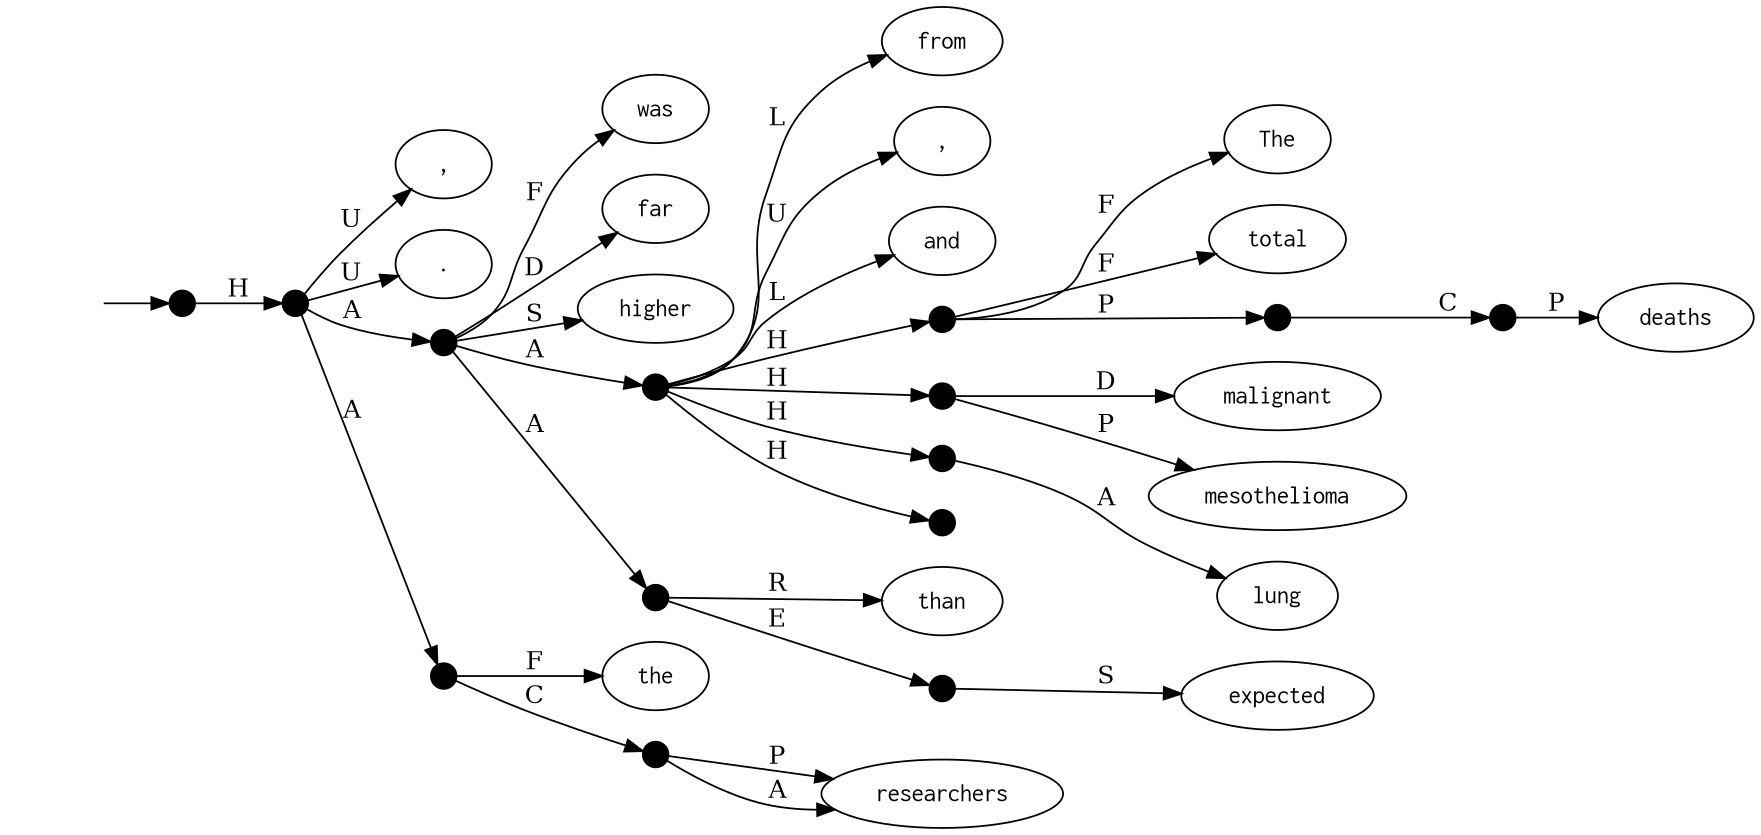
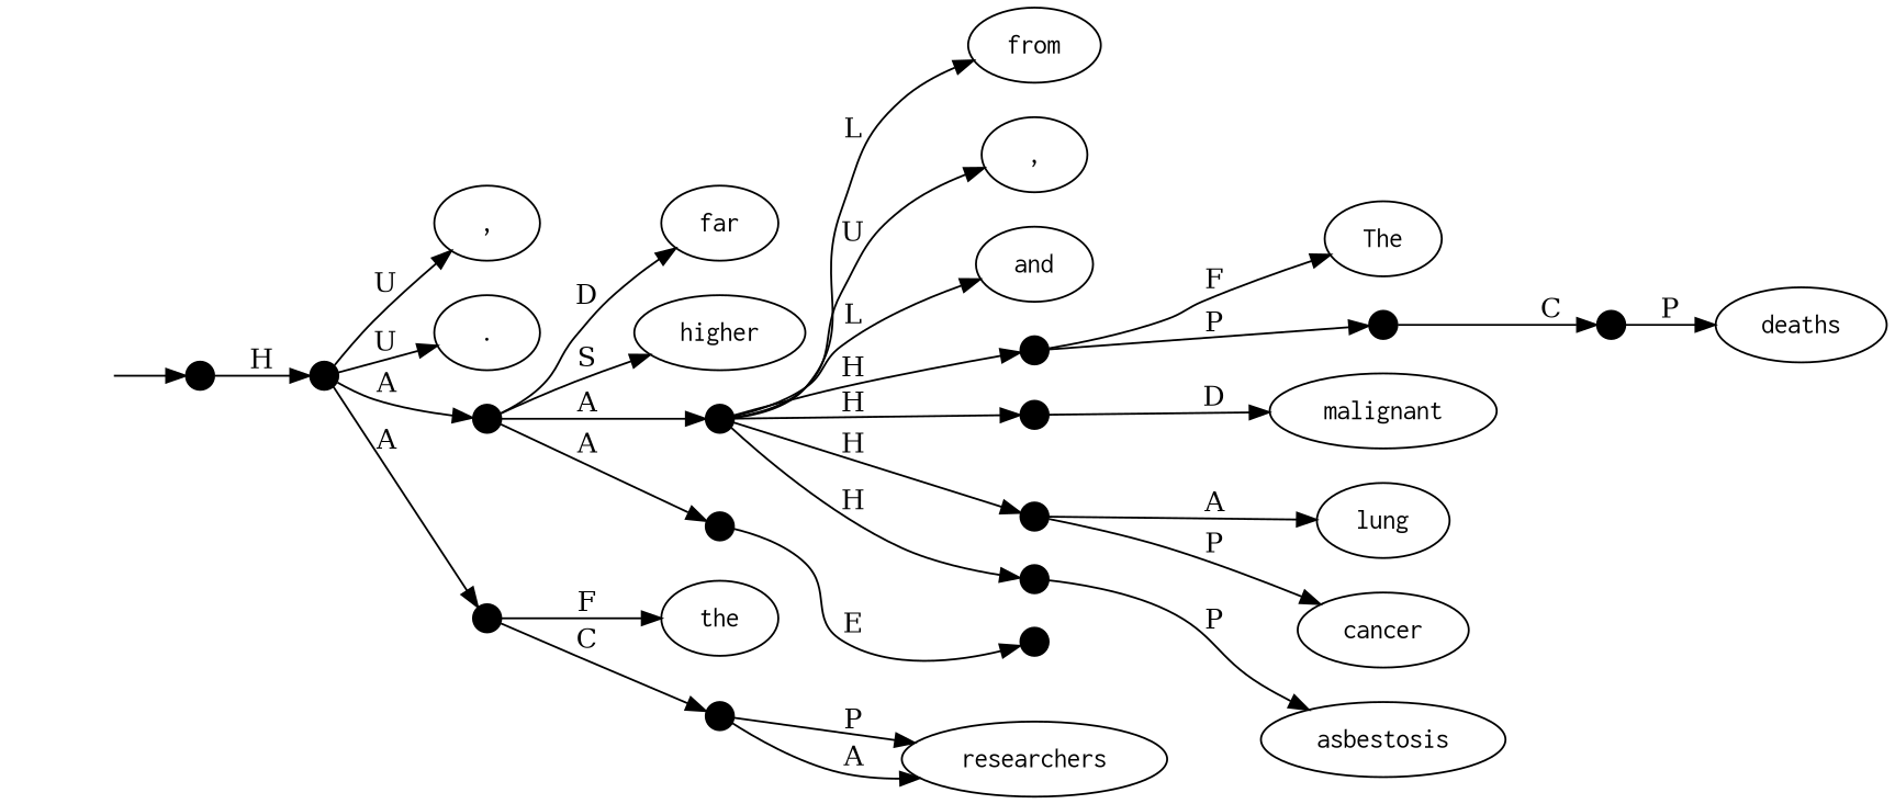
  digraph {
    rankdir=LR
    top [style=invis]
    26 [shape=point width=0.2]
    27 [shape=point width=0.2]
    n4 [label=<<table align="center" border="0" cellspacing="0"><tr><td colspan="2"><font face="Courier">,</font></td></tr></table>>]
    n5 [label=<<table align="center" border="0" cellspacing="0"><tr><td colspan="2"><font face="Courier">.</font></td></tr></table>>]
    25 [shape=point width=0.2]
    35 [shape=point width=0.2]
    n8 [label=<<table align="center" border="0" cellspacing="0"><tr><td colspan="2"><font face="Courier">The</font></td></tr></table>>]
-   n9 [label=<<table align="center" border="0" cellspacing="0"><tr><td colspan="2"><font face="Courier">total</font></td></tr></table>>]
    n10 [label=<<table align="center" border="0" cellspacing="0"><tr><td colspan="2"><font face="Courier">deaths</font></td></tr></table>>]
    n11 [label=<<table align="center" border="0" cellspacing="0"><tr><td colspan="2"><font face="Courier">from</font></td></tr></table>>]
    n12 [label=<<table align="center" border="0" cellspacing="0"><tr><td colspan="2"><font face="Courier">malignant</font></td></tr></table>>]
-   n13 [label=<<table align="center" border="0" cellspacing="0"><tr><td colspan="2"><font face="Courier">mesothelioma</font></td></tr></table>>]
    n14 [label=<<table align="center" border="0" cellspacing="0"><tr><td colspan="2"><font face="Courier">,</font></td></tr></table>>]
    n15 [label=<<table align="center" border="0" cellspacing="0"><tr><td colspan="2"><font face="Courier">lung</font></td></tr></table>>]
+   n16 [label=<<table align="center" border="0" cellspacing="0"><tr><td colspan="2"><font face="Courier">cancer</font></td></tr></table>>]
    n17 [label=<<table align="center" border="0" cellspacing="0"><tr><td colspan="2"><font face="Courier">and</font></td></tr></table>>]
-   n19 [label=<<table align="center" border="0" cellspacing="0"><tr><td colspan="2"><font face="Courier">was</font></td></tr></table>>]
+   n18 [label=<<table align="center" border="0" cellspacing="0"><tr><td colspan="2"><font face="Courier">asbestosis</font></td></tr></table>>]
    n20 [label=<<table align="center" border="0" cellspacing="0"><tr><td colspan="2"><font face="Courier">far</font></td></tr></table>>]
    n21 [label=<<table align="center" border="0" cellspacing="0"><tr><td colspan="2"><font face="Courier">higher</font></td></tr></table>>]
-   n22 [label=<<table align="center" border="0" cellspacing="0"><tr><td colspan="2"><font face="Courier">than</font></td></tr></table>>]
-   n23 [label=<<table align="center" border="0" cellspacing="0"><tr><td colspan="2"><font face="Courier">expected</font></td></tr></table>>]
    n24 [label=<<table align="center" border="0" cellspacing="0"><tr><td colspan="2"><font face="Courier">the</font></td></tr></table>>]
    n25 [label=<<table align="center" border="0" cellspacing="0"><tr><td colspan="2"><font face="Courier">researchers</font></td></tr></table>>]
    23 [shape=point width=0.2]
    28 [shape=point width=0.2]
    29 [shape=point width=0.2]
    24 [shape=point width=0.2]
    30 [shape=point width=0.2]
    31 [shape=point width=0.2]
    32 [shape=point width=0.2]
    33 [shape=point width=0.2]
    34 [shape=point width=0.2]
    36 [shape=point width=0.2]
    top -> 26
    26 -> 27 [label=H]
    27 -> n4 [label=U]
    27 -> n5 [label=U]
    27 -> 25 [label=A]
    27 -> 35 [label=A]
-   25 -> n19 [label=F]
    25 -> n20 [label=D]
    25 -> n21 [label=S]
    25 -> 24 [label=A]
    25 -> 33 [label=A]
    35 -> n24 [label=F]
    35 -> 36 [label=C]
    23 -> n8 [label=F]
-   23 -> n9 [label=F]
    23 -> 28 [label=P]
    28 -> 29 [label=C]
    29 -> n10 [label=P]
    24 -> n11 [label=L]
    24 -> n14 [label=U]
    24 -> n17 [label=L]
    24 -> 23 [label=H]
    24 -> 30 [label=H]
    24 -> 31 [label=H]
    24 -> 32 [label=H]
    30 -> n12 [label=D]
-   30 -> n13 [label=P]
    31 -> n15 [label=A]
-   33 -> n22 [label=R]
+   31 -> n16 [label=P]
+   32 -> n18 [label=P]
    33 -> 34 [label=E]
-   34 -> n23 [label=S]
    36 -> n25 [label=P]
    36 -> n25 [label=A]
  }
